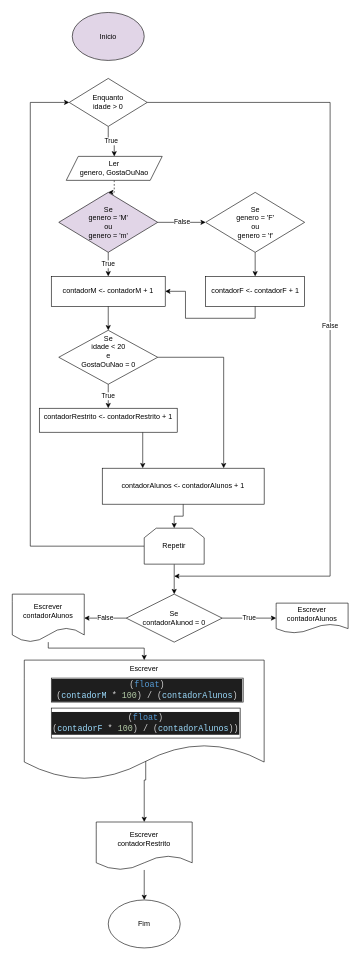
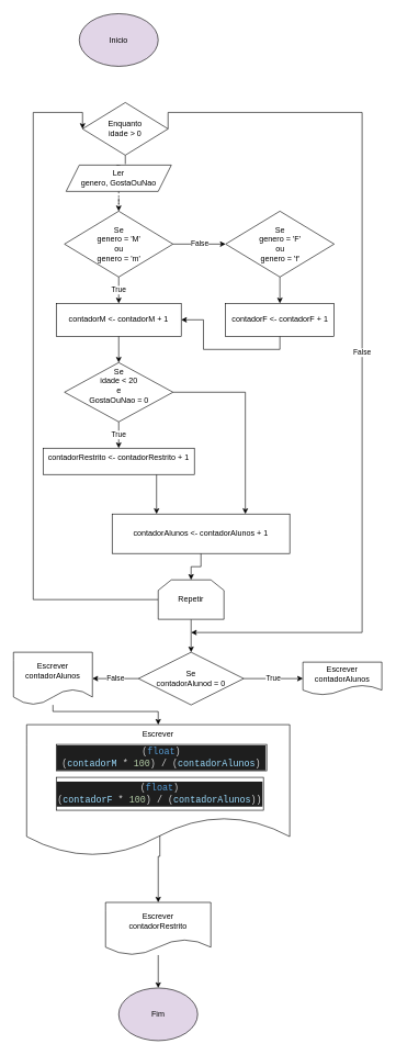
  <mxCell id="0" />
  <mxCell id="1" parent="0" />
  <mxCell id="2" value="Inicio" style="ellipse;whiteSpace=wrap;html=1;fillColor=#e1d5e7;" vertex="1" parent="1"><mxGeometry x="120" y="20" width="120" height="80" as="geometry" /></mxCell>
  <mxCell id="3" value="True" style="edgeStyle=orthogonalEdgeStyle;rounded=0;orthogonalLoop=1;jettySize=auto;html=1;" edge="1" parent="1" source="5" target="7"><mxGeometry relative="1" as="geometry" /></mxCell>
  <mxCell id="4" value="False" style="edgeStyle=orthogonalEdgeStyle;rounded=0;orthogonalLoop=1;jettySize=auto;html=1;exitX=1;exitY=0.5;exitDx=0;exitDy=0;" edge="1" parent="1" source="5"><mxGeometry relative="1" as="geometry"><mxPoint x="290" y="960" as="targetPoint" /><Array as="points"><mxPoint x="550" y="170" /><mxPoint x="550" y="960" /></Array></mxGeometry></mxCell>
- <mxCell id="5" value="Enquanto&lt;br&gt;idade &amp;gt; 0" style="rhombus;whiteSpace=wrap;html=1;" vertex="1" parent="1"><mxGeometry x="115" y="130" width="130" height="80" as="geometry" /></mxCell>
+ <mxCell id="5" value="Enquanto&lt;br&gt;idade &amp;gt; 0" style="rhombus;whiteSpace=wrap;html=1;" vertex="1" parent="1"><mxGeometry x="125" y="155" width="130" height="80" as="geometry" /></mxCell>
  <mxCell id="6" value="" style="edgeStyle=orthogonalEdgeStyle;rounded=0;orthogonalLoop=1;jettySize=auto;html=1;dashed=1;" edge="1" parent="1" source="7" target="10"><mxGeometry relative="1" as="geometry" /></mxCell>
- <mxCell id="7" value="Ler&lt;br&gt;genero, GostaOuNao" style="shape=parallelogram;perimeter=parallelogramPerimeter;whiteSpace=wrap;html=1;fixedSize=1;" vertex="1" parent="1"><mxGeometry x="110" y="260" width="160" height="40" as="geometry" /></mxCell>
+ <mxCell id="7" value="Ler&lt;br&gt;genero, GostaOuNao" style="shape=parallelogram;perimeter=parallelogramPerimeter;whiteSpace=wrap;html=1;fixedSize=1;" vertex="1" parent="1"><mxGeometry x="100" y="250" width="160" height="40" as="geometry" /></mxCell>
  <mxCell id="8" value="True" style="edgeStyle=orthogonalEdgeStyle;rounded=0;orthogonalLoop=1;jettySize=auto;html=1;entryX=0.5;entryY=0;entryDx=0;entryDy=0;" edge="1" parent="1" source="10" target="17"><mxGeometry relative="1" as="geometry" /></mxCell>
  <mxCell id="9" value="False" style="edgeStyle=orthogonalEdgeStyle;rounded=0;orthogonalLoop=1;jettySize=auto;html=1;" edge="1" parent="1" source="10" target="19"><mxGeometry relative="1" as="geometry" /></mxCell>
- <mxCell id="10" value="Se&lt;br&gt;genero = 'M'&lt;br&gt;ou&lt;br&gt;genero = 'm'" style="rhombus;whiteSpace=wrap;html=1;fillColor=#e1d5e7;" vertex="1" parent="1"><mxGeometry x="97.5" y="320" width="165" height="100" as="geometry" /></mxCell>
+ <mxCell id="10" value="Se&lt;br&gt;genero = 'M'&lt;br&gt;ou&lt;br&gt;genero = 'm'" style="rhombus;whiteSpace=wrap;html=1;" vertex="1" parent="1"><mxGeometry x="97.5" y="320" width="165" height="100" as="geometry" /></mxCell>
  <mxCell id="11" value="True" style="edgeStyle=orthogonalEdgeStyle;rounded=0;orthogonalLoop=1;jettySize=auto;html=1;" edge="1" parent="1" source="13" target="15"><mxGeometry relative="1" as="geometry" /></mxCell>
  <mxCell id="12" style="edgeStyle=orthogonalEdgeStyle;rounded=0;orthogonalLoop=1;jettySize=auto;html=1;exitX=1;exitY=0.5;exitDx=0;exitDy=0;entryX=0.75;entryY=0;entryDx=0;entryDy=0;" edge="1" parent="1" source="13" target="23"><mxGeometry relative="1" as="geometry" /></mxCell>
  <mxCell id="13" value="Se&lt;br&gt;idade &amp;lt; 20&lt;br&gt;e&lt;br&gt;GostaOuNao = 0" style="rhombus;whiteSpace=wrap;html=1;verticalAlign=top;" vertex="1" parent="1"><mxGeometry x="97.5" y="550" width="165" height="90" as="geometry" /></mxCell>
  <mxCell id="14" style="edgeStyle=orthogonalEdgeStyle;rounded=0;orthogonalLoop=1;jettySize=auto;html=1;exitX=0.75;exitY=1;exitDx=0;exitDy=0;entryX=0.25;entryY=0;entryDx=0;entryDy=0;" edge="1" parent="1" source="15" target="23"><mxGeometry relative="1" as="geometry" /></mxCell>
  <mxCell id="15" value="contadorRestrito &amp;lt;- contadorRestrito + 1" style="whiteSpace=wrap;html=1;verticalAlign=top;" vertex="1" parent="1"><mxGeometry x="65" y="680" width="230" height="40" as="geometry" /></mxCell>
  <mxCell id="16" style="edgeStyle=orthogonalEdgeStyle;rounded=0;orthogonalLoop=1;jettySize=auto;html=1;exitX=0.5;exitY=1;exitDx=0;exitDy=0;entryX=0.5;entryY=0;entryDx=0;entryDy=0;" edge="1" parent="1" source="17" target="13"><mxGeometry relative="1" as="geometry" /></mxCell>
  <mxCell id="17" value="contadorM &amp;lt;- contadorM + 1" style="whiteSpace=wrap;html=1;" vertex="1" parent="1"><mxGeometry x="85" y="460" width="190" height="50" as="geometry" /></mxCell>
  <mxCell id="18" value="" style="edgeStyle=orthogonalEdgeStyle;rounded=0;orthogonalLoop=1;jettySize=auto;html=1;" edge="1" parent="1" source="19" target="21"><mxGeometry relative="1" as="geometry" /></mxCell>
  <mxCell id="19" value="Se&lt;br&gt;genero = 'F'&lt;br&gt;ou&lt;br&gt;genero = 'f'" style="rhombus;whiteSpace=wrap;html=1;" vertex="1" parent="1"><mxGeometry x="342.5" y="320" width="165" height="100" as="geometry" /></mxCell>
  <mxCell id="20" style="edgeStyle=orthogonalEdgeStyle;rounded=0;orthogonalLoop=1;jettySize=auto;html=1;exitX=0.5;exitY=1;exitDx=0;exitDy=0;" edge="1" parent="1" source="21" target="17"><mxGeometry relative="1" as="geometry" /></mxCell>
  <mxCell id="21" value="contadorF &amp;lt;- contadorF + 1" style="whiteSpace=wrap;html=1;" vertex="1" parent="1"><mxGeometry x="342.5" y="460" width="165" height="50" as="geometry" /></mxCell>
  <mxCell id="22" style="edgeStyle=orthogonalEdgeStyle;rounded=0;orthogonalLoop=1;jettySize=auto;html=1;exitX=0.5;exitY=1;exitDx=0;exitDy=0;entryX=0.5;entryY=0;entryDx=0;entryDy=0;" edge="1" parent="1" source="23" target="26"><mxGeometry relative="1" as="geometry" /></mxCell>
  <mxCell id="23" value="contadorAlunos &amp;lt;- contadorAlunos + 1" style="rounded=0;whiteSpace=wrap;html=1;" vertex="1" parent="1"><mxGeometry x="170" y="780" width="270" height="60" as="geometry" /></mxCell>
  <mxCell id="24" style="edgeStyle=orthogonalEdgeStyle;rounded=0;orthogonalLoop=1;jettySize=auto;html=1;exitX=0;exitY=0.5;exitDx=0;exitDy=0;entryX=0;entryY=0.5;entryDx=0;entryDy=0;" edge="1" parent="1" source="26" target="5"><mxGeometry relative="1" as="geometry"><Array as="points"><mxPoint x="50" y="910" /><mxPoint x="50" y="170" /></Array></mxGeometry></mxCell>
  <mxCell id="25" value="" style="edgeStyle=orthogonalEdgeStyle;rounded=0;orthogonalLoop=1;jettySize=auto;html=1;" edge="1" parent="1" source="26" target="29"><mxGeometry relative="1" as="geometry" /></mxCell>
  <mxCell id="26" value="Repetir" style="shape=loopLimit;whiteSpace=wrap;html=1;" vertex="1" parent="1"><mxGeometry x="240" y="880" width="100" height="60" as="geometry" /></mxCell>
  <mxCell id="27" value="True" style="edgeStyle=orthogonalEdgeStyle;rounded=0;orthogonalLoop=1;jettySize=auto;html=1;" edge="1" parent="1" source="29" target="30"><mxGeometry relative="1" as="geometry" /></mxCell>
  <mxCell id="28" value="False" style="edgeStyle=orthogonalEdgeStyle;rounded=0;orthogonalLoop=1;jettySize=auto;html=1;" edge="1" parent="1" source="29" target="32"><mxGeometry relative="1" as="geometry" /></mxCell>
  <mxCell id="29" value="Se&lt;br&gt;contadorAlunod = 0" style="rhombus;whiteSpace=wrap;html=1;" vertex="1" parent="1"><mxGeometry x="210" y="990" width="160" height="80" as="geometry" /></mxCell>
  <mxCell id="30" value="Escrever&lt;br&gt;contadorAlunos" style="shape=document;whiteSpace=wrap;html=1;boundedLbl=1;" vertex="1" parent="1"><mxGeometry x="460" y="1005" width="120" height="50" as="geometry" /></mxCell>
  <mxCell id="31" value="" style="edgeStyle=orthogonalEdgeStyle;rounded=0;orthogonalLoop=1;jettySize=auto;html=1;" edge="1" parent="1" source="32" target="34"><mxGeometry relative="1" as="geometry"><Array as="points"><mxPoint x="80" y="1080" /><mxPoint x="240" y="1080" /></Array></mxGeometry></mxCell>
  <mxCell id="32" value="Escrever&lt;br&gt;contadorAlunos" style="shape=document;whiteSpace=wrap;html=1;boundedLbl=1;" vertex="1" parent="1"><mxGeometry x="20" y="990" width="120" height="80" as="geometry" /></mxCell>
  <mxCell id="33" value="" style="edgeStyle=orthogonalEdgeStyle;rounded=0;orthogonalLoop=1;jettySize=auto;html=1;exitX=0.5;exitY=1;exitDx=0;exitDy=0;" edge="1" parent="1" source="36" target="38"><mxGeometry relative="1" as="geometry" /></mxCell>
  <mxCell id="34" value="Escrever&lt;br&gt;" style="shape=document;whiteSpace=wrap;html=1;boundedLbl=1;verticalAlign=top;" vertex="1" parent="1"><mxGeometry x="40" y="1100" width="400" height="200" as="geometry" /></mxCell>
  <mxCell id="35" value="&#10;&#10;&lt;div style=&quot;color: rgb(212, 212, 212); background-color: rgb(30, 30, 30); font-family: consolas, &amp;quot;courier new&amp;quot;, monospace; font-weight: normal; font-size: 14px; line-height: 19px;&quot;&gt;&lt;div&gt;&lt;span style=&quot;color: #d4d4d4&quot;&gt;(&lt;/span&gt;&lt;span style=&quot;color: #569cd6&quot;&gt;float&lt;/span&gt;&lt;span style=&quot;color: #d4d4d4&quot;&gt;)(&lt;/span&gt;&lt;span style=&quot;color: #9cdcfe&quot;&gt;contadorM&lt;/span&gt;&lt;span style=&quot;color: #d4d4d4&quot;&gt;&amp;nbsp;*&amp;nbsp;&lt;/span&gt;&lt;span style=&quot;color: #b5cea8&quot;&gt;100&lt;/span&gt;&lt;span style=&quot;color: #d4d4d4&quot;&gt;)&amp;nbsp;/&amp;nbsp;(&lt;/span&gt;&lt;span style=&quot;color: #9cdcfe&quot;&gt;contadorAlunos&lt;/span&gt;&lt;span style=&quot;color: #d4d4d4&quot;&gt;)&lt;/span&gt;&lt;/div&gt;&lt;/div&gt;&#10;&#10;" style="rounded=0;whiteSpace=wrap;html=1;" vertex="1" parent="1"><mxGeometry x="85" y="1130" width="320" height="40" as="geometry" /></mxCell>
  <mxCell id="36" value="&#10;&#10;&lt;div style=&quot;color: rgb(212, 212, 212); background-color: rgb(30, 30, 30); font-family: consolas, &amp;quot;courier new&amp;quot;, monospace; font-weight: normal; font-size: 14px; line-height: 19px;&quot;&gt;&lt;div&gt;&lt;span style=&quot;color: #d4d4d4&quot;&gt;(&lt;/span&gt;&lt;span style=&quot;color: #569cd6&quot;&gt;float&lt;/span&gt;&lt;span style=&quot;color: #d4d4d4&quot;&gt;)(&lt;/span&gt;&lt;span style=&quot;color: #9cdcfe&quot;&gt;contadorF&lt;/span&gt;&lt;span style=&quot;color: #d4d4d4&quot;&gt;&amp;nbsp;*&amp;nbsp;&lt;/span&gt;&lt;span style=&quot;color: #b5cea8&quot;&gt;100&lt;/span&gt;&lt;span style=&quot;color: #d4d4d4&quot;&gt;)&amp;nbsp;/&amp;nbsp;(&lt;/span&gt;&lt;span style=&quot;color: #9cdcfe&quot;&gt;contadorAlunos&lt;/span&gt;&lt;span style=&quot;color: #d4d4d4&quot;&gt;))&lt;/span&gt;&lt;/div&gt;&lt;/div&gt;&#10;&#10;" style="rounded=0;whiteSpace=wrap;html=1;" vertex="1" parent="1"><mxGeometry x="85" y="1180" width="315" height="50" as="geometry" /></mxCell>
  <mxCell id="37" value="" style="edgeStyle=orthogonalEdgeStyle;rounded=0;orthogonalLoop=1;jettySize=auto;html=1;" edge="1" parent="1" source="38" target="39"><mxGeometry relative="1" as="geometry" /></mxCell>
  <mxCell id="38" value="Escrever&lt;br&gt;contadorRestrito" style="shape=document;whiteSpace=wrap;html=1;boundedLbl=1;verticalAlign=middle;" vertex="1" parent="1"><mxGeometry x="160" y="1370" width="160" height="80" as="geometry" /></mxCell>
- <mxCell id="39" value="Fim" style="ellipse;whiteSpace=wrap;html=1;verticalAlign=middle;" vertex="1" parent="1"><mxGeometry x="180" y="1500" width="120" height="80" as="geometry" /></mxCell>
+ <mxCell id="39" value="Fim" style="ellipse;whiteSpace=wrap;html=1;verticalAlign=middle;fillColor=#e1d5e7;" vertex="1" parent="1"><mxGeometry x="180" y="1500" width="120" height="80" as="geometry" /></mxCell>
